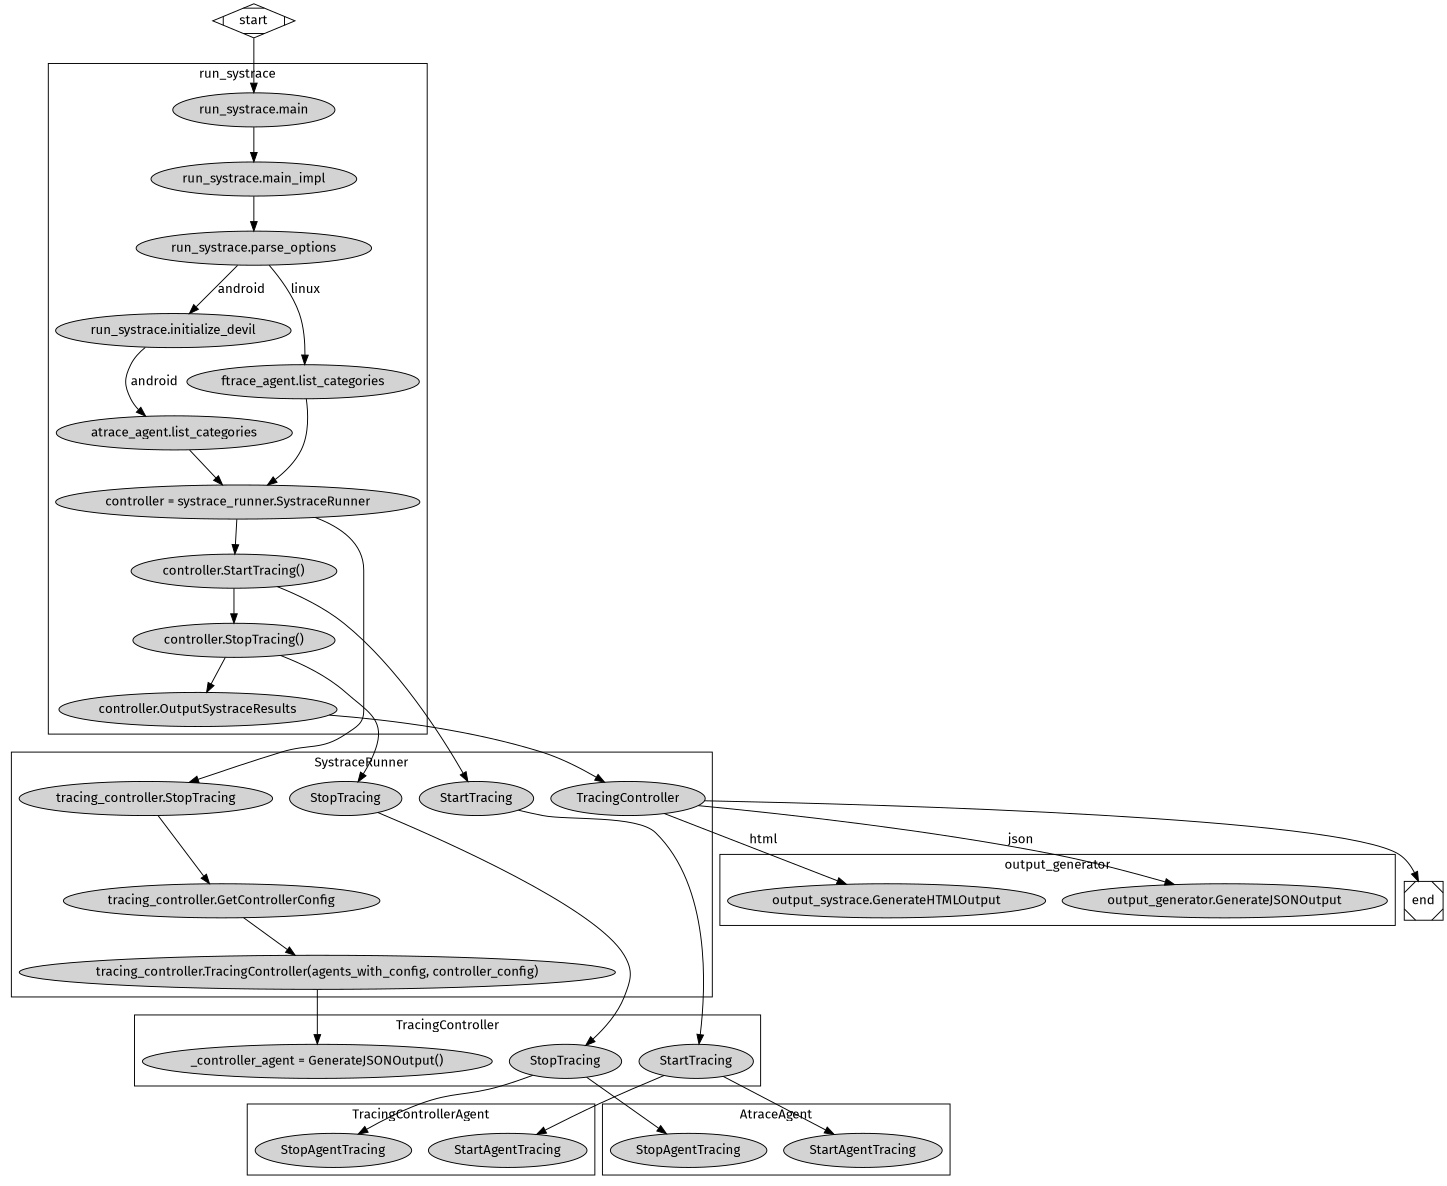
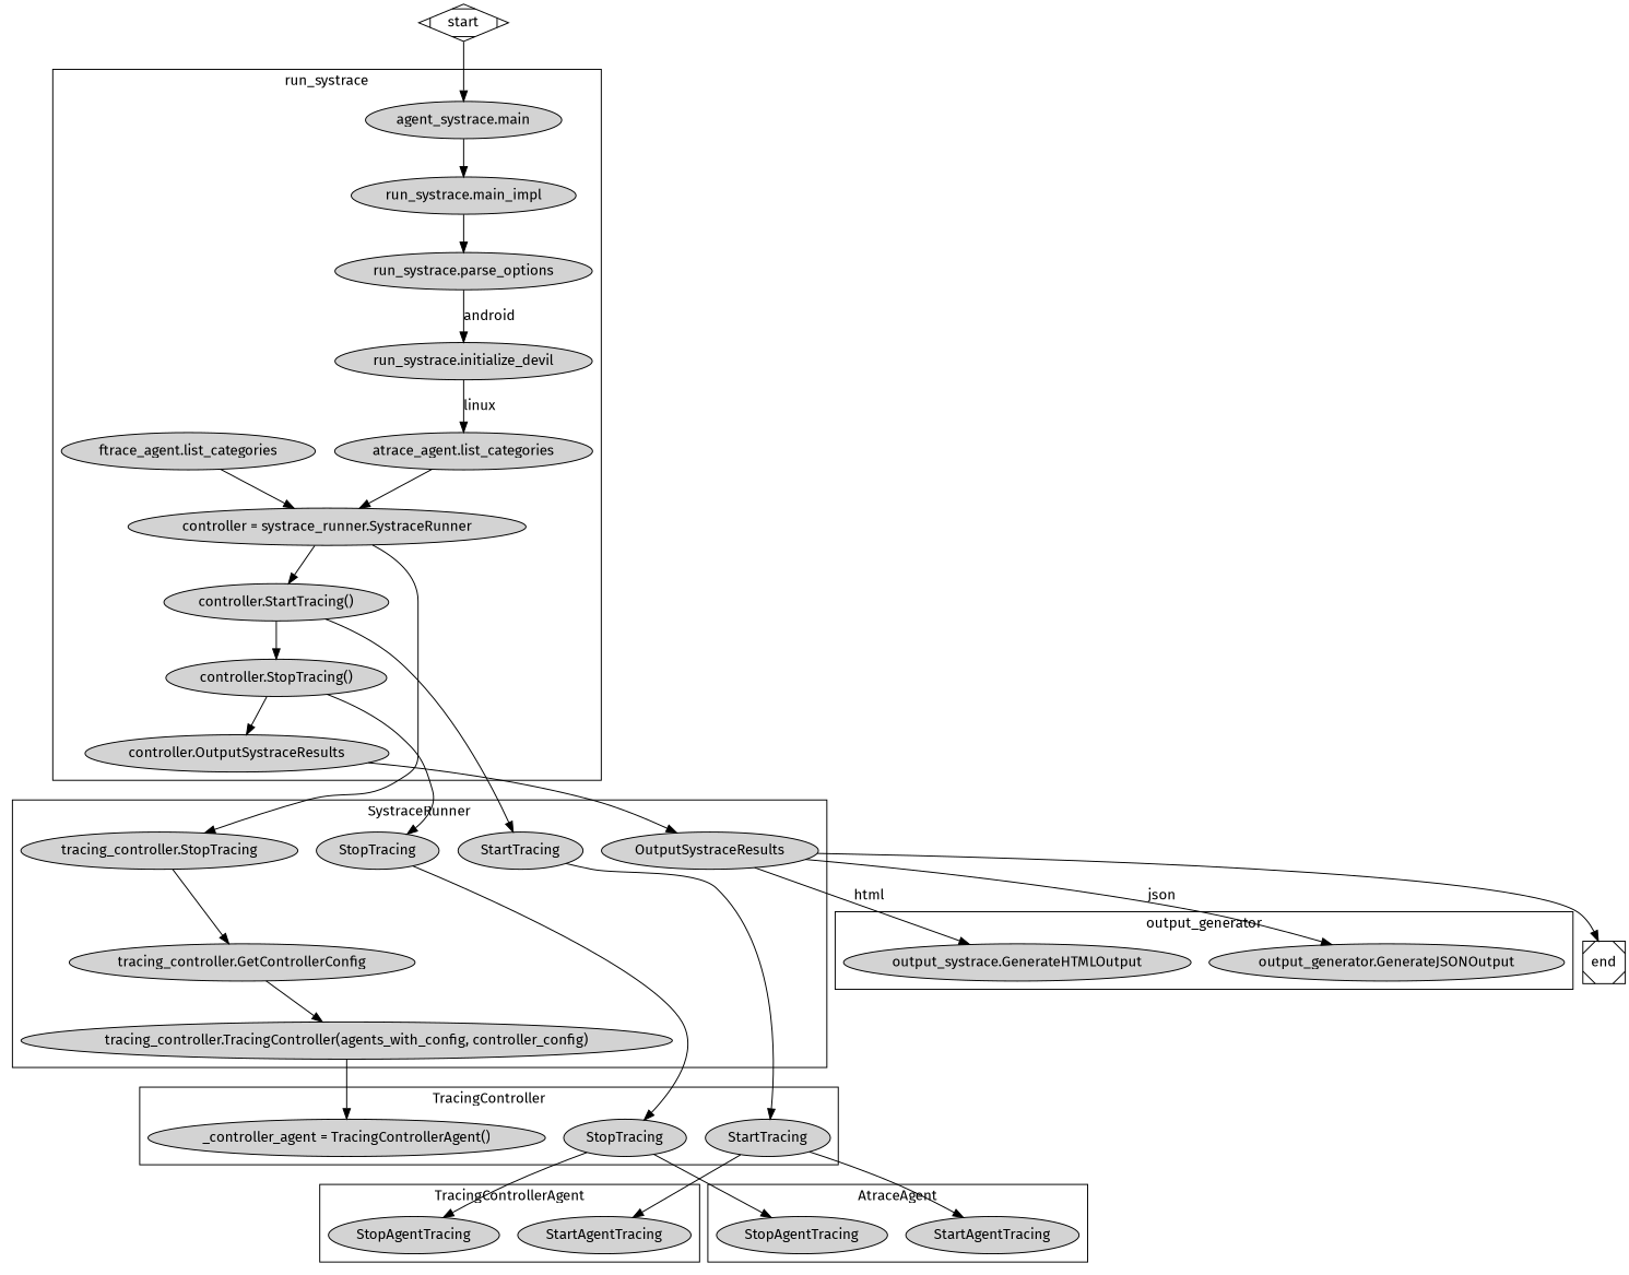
  digraph {
    fontname="Fira Sans"
    node [fontname="Fira Sans" style=filled]
    edge [fontname="Fira Sans"]
-   n1 [label="run_systrace.main"]
+   n1 [label="agent_systrace.main"]
    n2 [label="run_systrace.main_impl"]
    n3 [label="run_systrace.parse_options"]
    n4 [label="run_systrace.initialize_devil"]
    n5 [label="ftrace_agent.list_categories"]
    n6 [label="atrace_agent.list_categories"]
    n7 [label="controller = systrace_runner.SystraceRunner"]
    n8 [label="controller.StartTracing()"]
    n9 [label="controller.StopTracing()"]
    n10 [label="controller.OutputSystraceResults"]
    n11 [label="tracing_controller.StopTracing"]
    n12 [label="tracing_controller.GetControllerConfig"]
    n13 [label="tracing_controller.TracingController(agents_with_config, controller_config)"]
    n14 [label=StartTracing]
    n15 [label=StopTracing]
-   n16 [label=TracingController]
-   n17 [label="_controller_agent = GenerateJSONOutput()"]
+   n16 [label=OutputSystraceResults]
+   n17 [label="_controller_agent = TracingControllerAgent()"]
    n18 [label=StartTracing]
    n19 [label=StopTracing]
    n20 [label=StartAgentTracing]
    n21 [label=StopAgentTracing]
    n22 [label=StartAgentTracing]
    n23 [label=StopAgentTracing]
    n24 [label="output_generator.GenerateJSONOutput"]
    n25 [label="output_systrace.GenerateHTMLOutput"]
    end [shape=Msquare style=""]
    start [shape=Mdiamond style=""]
    subgraph cluster_1 {
      color=black
      label=run_systrace
      n1
      n2
      n3
      n4
      n5
      n6
      n7
      n8
      n9
      n10
    }
    subgraph cluster_2 {
      color=black
      label=SystraceRunner
      n11
      n12
      n13
      n14
      n15
      n16
    }
    subgraph cluster_3 {
      color=black
      label=TracingController
      n17
      n18
      n19
    }
    subgraph cluster_4 {
      color=black
      label=TracingControllerAgent
      n20
      n21
    }
    subgraph cluster_5 {
      color=black
      label=AtraceAgent
      n22
      n23
    }
    subgraph cluster_6 {
      color=black
      label=output_generator
      n24
      n25
    }
    n1 -> n2
    n2 -> n3
    n3 -> n4 [label=android]
-   n3 -> n5 [label=linux]
-   n4 -> n6 [label=android]
+   n4 -> n6 [label=linux]
    n5 -> n7
    n6 -> n7
    n7 -> n8
    n7 -> n11
    n8 -> n9
    n8 -> n14
    n9 -> n10
    n9 -> n15
    n10 -> n16
    n11 -> n12
    n12 -> n13
    n13 -> n17
    n14 -> n18
    n15 -> n19
    n16 -> n24 [label=json]
    n16 -> n25 [label=html]
    n16 -> end
    n18 -> n20
    n18 -> n22
    n19 -> n21
    n19 -> n23
    start -> n1
  }
